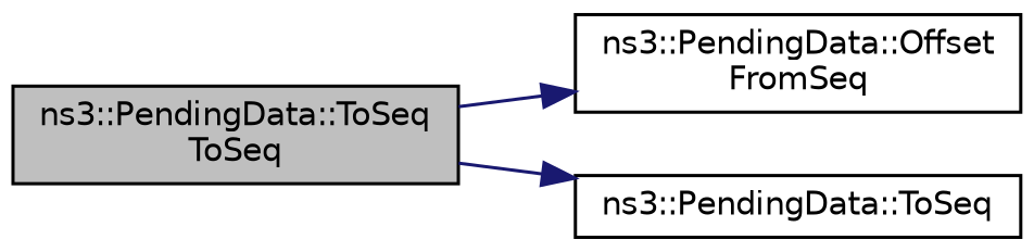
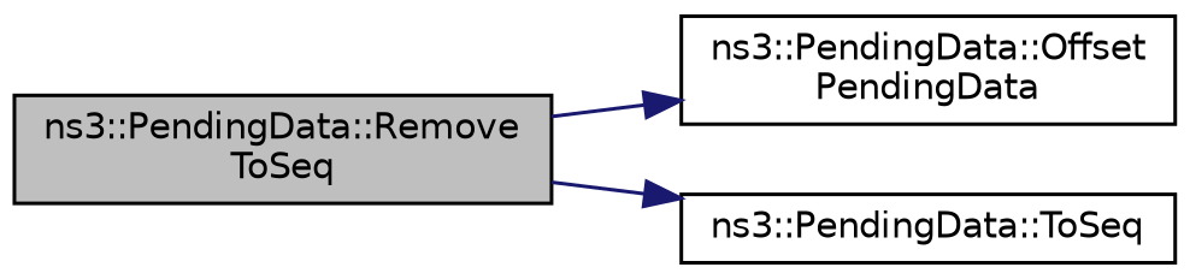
  digraph {
    rankdir=LR
    node [color=black fillcolor=white fontname=Helvetica fontsize=10 shape=record style=filled]
    edge [color=midnightblue fontname=Helvetica fontsize=10 labelfontname=Helvetica labelfontsize=10 style=solid]
-   n1 [fillcolor=grey75 fontcolor=black height=0.2 label="ns3::PendingData::ToSeq\lToSeq" width=0.4]
-   n2 [height=0.2 label="ns3::PendingData::Offset\lFromSeq" width=0.4]
+   n1 [fillcolor=grey75 fontcolor=black height=0.2 label="ns3::PendingData::Remove\lToSeq" width=0.4]
+   n2 [height=0.2 label="ns3::PendingData::Offset\lPendingData" width=0.4]
    n3 [height=0.2 label="ns3::PendingData::ToSeq" width=0.4]
    n1 -> n2
    n1 -> n3
  }
